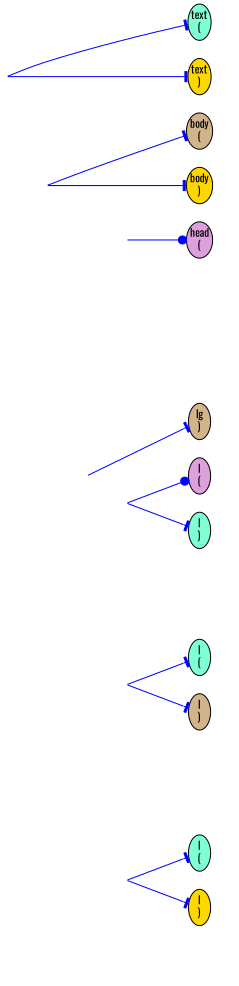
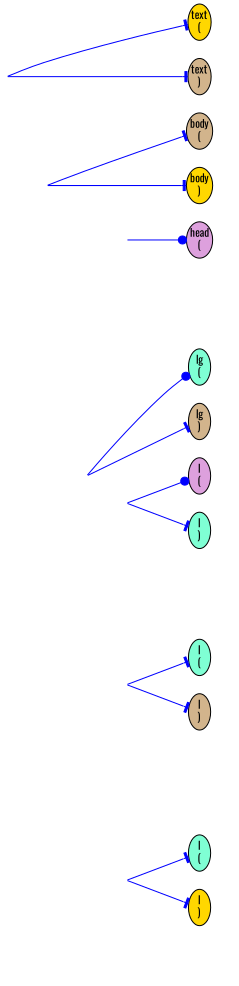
  digraph {
    fontname=Oswald
    rankdir=LR
    node [color=black fontname=Oswald fontsize=11 margin=0 ordering=out shape=ellipse style=filled]
    edge [arrowhead=tee color=blue fontname=Oswald]
-   n1 [fillcolor=aquamarine label="text\n(" width=0.3]
-   n2 [fillcolor=gold label="text\n)" width=0.3]
+   n1 [fillcolor=gold label="text\n(" width=0.3]
+   n2 [fillcolor=tan label="text\n)" width=0.3]
    n3 [fillcolor=tan label="body\n(" width=0.3]
    n4 [fillcolor=gold label="body\n)" width=0.3]
    n5 [fillcolor=plum label="head\n(" width=0.3]
    n6 [label="The Village\nWithout\nBells" shape=box style=invis fontsize="" margin=""]
+   n7 [fillcolor=aquamarine label="lg\n(" width=0.3]
    n8 [fillcolor=tan label="lg\n)" width=0.3]
    n9 [fillcolor=plum label="l\n(" width=0.3]
    n10 [fillcolor=aquamarine label="l\n)" width=0.3]
    n11 [label="A village\nwhere\nthey ring" shape=box style=invis fontsize="" margin=""]
    n12 [fillcolor=aquamarine label="l\n(" width=0.3]
    n13 [fillcolor=tan label="l\n)" width=0.3]
    n14 [label="no bells!\n— Oh,\nwhat do\nthey do" shape=box style=invis fontsize="" margin=""]
    n15 [fillcolor=aquamarine label="l\n(" width=0.3]
    n16 [fillcolor=gold label="l\n)" width=0.3]
    n17 [color=gray label="at dusk\nin spring?" shape=box style=invis fontsize="" margin=""]
    text [shape=point style=invis color="" fontsize="" margin=""]
    body [shape=point style=invis color="" fontsize="" margin=""]
    head [shape=point style=invis color="" fontsize="" margin=""]
    lg [shape=point style=invis color="" fontsize="" margin=""]
    l1 [shape=point style=invis color="" fontsize="" margin=""]
    l2 [shape=point style=invis color="" fontsize="" margin=""]
    l3 [shape=point style=invis color="" fontsize="" margin=""]
    subgraph sub_1 {
      text
      body
      head
      lg
      l1
      l2
      l3
      subgraph sub_2 {
        rank=same
        n1
        n2
        n3
        n4
        n5
        n6
+       n7
        n8
        n9
        n10
        n11
        n12
        n13
        n14
        n15
        n16
        n17
      }
    }
    text -> n1
    text -> n2
    text -> body [arrowhead=none style=invis]
    body -> n3
    body -> n4
    body -> head [arrowhead=none style=invis]
    body -> lg [arrowhead=none style=invis]
    head -> n5 [arrowhead=dot]
    head -> n6 [arrowhead=none style=invis]
+   lg -> n7 [arrowhead=dot]
    lg -> n8
    lg -> l1 [arrowhead=none style=invis]
    lg -> l2 [arrowhead=none style=invis]
    lg -> l3 [arrowhead=none style=invis]
    l1 -> n9 [arrowhead=dot]
    l1 -> n10
    l1 -> n11 [arrowhead=none style=invis]
    l2 -> n12
    l2 -> n13
    l2 -> n14 [arrowhead=none style=invis]
    l3 -> n15
    l3 -> n16
    l3 -> n17 [arrowhead=none style=invis]
  }
